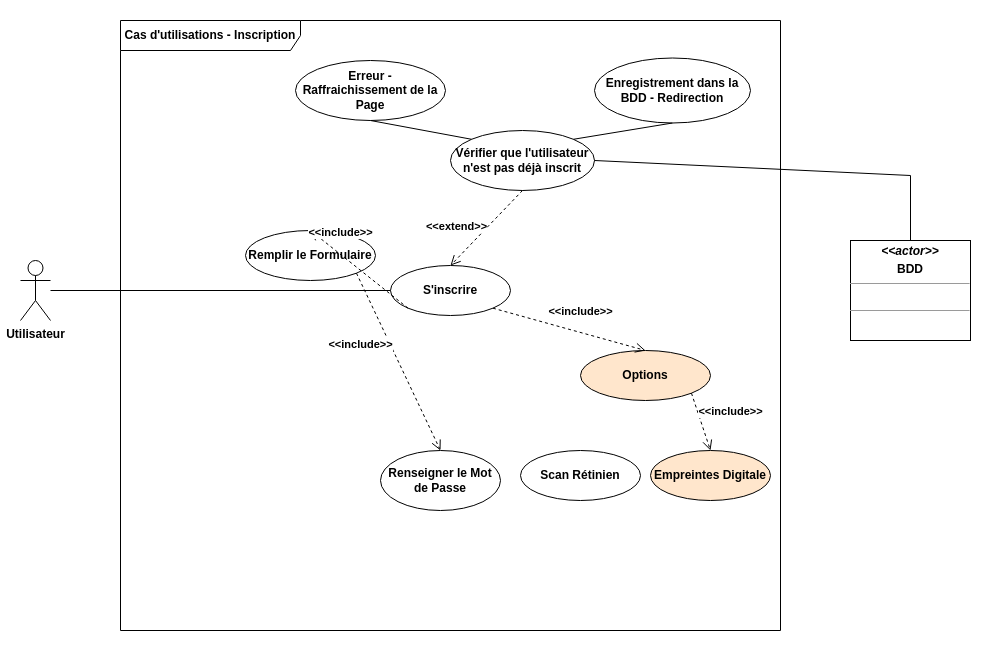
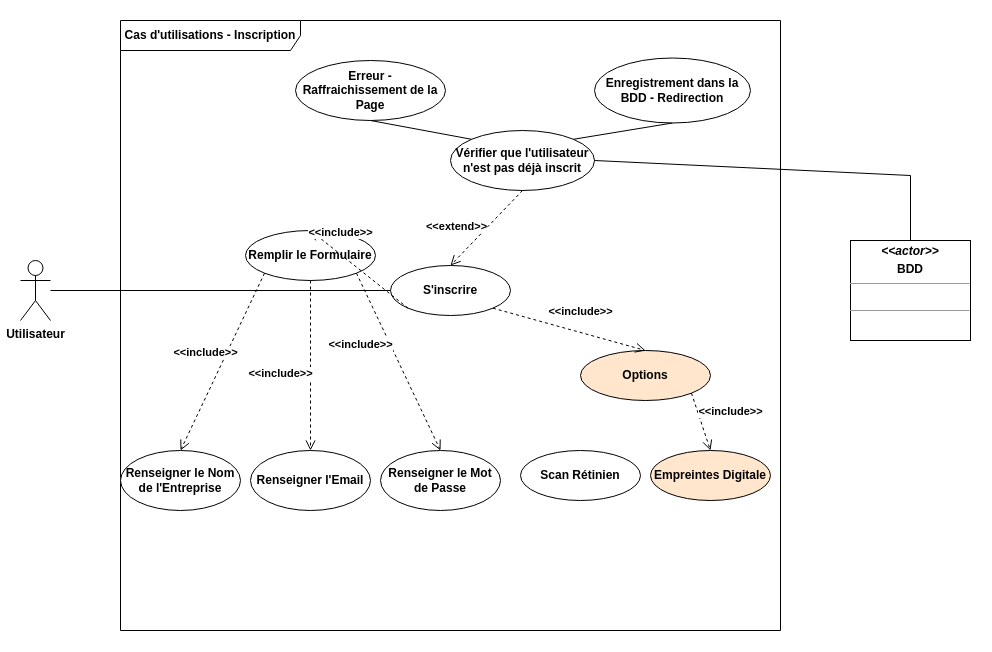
  <mxCell id="0" />
  <mxCell id="1" parent="0" />
  <mxCell id="2" value="&lt;span&gt;Cas d'utilisations - Inscription&lt;br&gt;&lt;/span&gt;" style="shape=umlFrame;whiteSpace=wrap;html=1;width=180;height=30;fontStyle=1" parent="1" vertex="1"><mxGeometry x="120" y="20" width="660" height="610" as="geometry" /></mxCell>
  <mxCell id="3" value="Utilisateur" style="shape=umlActor;verticalLabelPosition=bottom;verticalAlign=top;html=1;fontStyle=1" parent="1" vertex="1"><mxGeometry x="20" y="260" width="30" height="60" as="geometry" /></mxCell>
  <mxCell id="4" value="&lt;p style=&quot;margin:0px;margin-top:4px;text-align:center;&quot;&gt;&lt;i&gt;&amp;lt;&amp;lt;actor&amp;gt;&amp;gt;&lt;/i&gt;&lt;/p&gt;&lt;p style=&quot;margin:0px;margin-top:4px;text-align:center;&quot;&gt;&lt;span&gt;BDD&lt;/span&gt;&lt;br&gt;&lt;span&gt;&lt;/span&gt;&lt;/p&gt;&lt;hr size=&quot;1&quot;&gt;&lt;p style=&quot;margin:0px;margin-left:4px;&quot;&gt;&lt;br&gt;&lt;/p&gt;&lt;hr size=&quot;1&quot;&gt;" style="verticalAlign=top;align=left;overflow=fill;fontSize=12;fontFamily=Helvetica;html=1;fontStyle=1" parent="1" vertex="1"><mxGeometry x="850" y="240" width="120" height="100" as="geometry" /></mxCell>
  <mxCell id="5" value="S'inscrire" style="ellipse;whiteSpace=wrap;html=1;fontStyle=1" parent="1" vertex="1"><mxGeometry x="390" y="265" width="120" height="50" as="geometry" /></mxCell>
  <mxCell id="6" value="" style="endArrow=none;html=1;rounded=0;entryX=0;entryY=0.5;entryDx=0;entryDy=0;fontStyle=1" parent="1" source="3" target="5" edge="1"><mxGeometry width="50" height="50" relative="1" as="geometry"><mxPoint x="450" y="400" as="sourcePoint" /><mxPoint x="500" y="350" as="targetPoint" /></mxGeometry></mxCell>
  <mxCell id="7" value="Remplir le Formulaire" style="ellipse;whiteSpace=wrap;html=1;fontStyle=1" parent="1" vertex="1"><mxGeometry x="245" y="230" width="130" height="50" as="geometry" /></mxCell>
  <mxCell id="8" value="&lt;span&gt;Scan Rétinien&lt;/span&gt;" style="ellipse;whiteSpace=wrap;html=1;fontStyle=1" parent="1" vertex="1"><mxGeometry x="520" y="450" width="120" height="50" as="geometry" /></mxCell>
  <mxCell id="9" value="Empreintes Digitale" style="ellipse;whiteSpace=wrap;html=1;fontStyle=1;fillColor=#ffe6cc;" parent="1" vertex="1"><mxGeometry x="650" y="450" width="120" height="50" as="geometry" /></mxCell>
  <mxCell id="10" value="&lt;span&gt;Vérifier que l'utilisateur n'est pas déjà inscrit&lt;br&gt;&lt;/span&gt;" style="ellipse;whiteSpace=wrap;html=1;fontStyle=1" parent="1" vertex="1"><mxGeometry x="450" y="130" width="144" height="60" as="geometry" /></mxCell>
  <mxCell id="11" value="&lt;span&gt;Erreur - Raffraichissement de la Page&lt;/span&gt;" style="ellipse;whiteSpace=wrap;html=1;fontStyle=1" parent="1" vertex="1"><mxGeometry x="295" y="60" width="150" height="60" as="geometry" /></mxCell>
  <mxCell id="12" value="Enregistrement dans la BDD - Redirection" style="ellipse;whiteSpace=wrap;html=1;fontStyle=1" parent="1" vertex="1"><mxGeometry x="594" y="57.5" width="156" height="65" as="geometry" /></mxCell>
  <mxCell id="13" value="" style="endArrow=none;html=1;rounded=0;entryX=0.5;entryY=0;entryDx=0;entryDy=0;exitX=1;exitY=0.5;exitDx=0;exitDy=0;fontStyle=1" parent="1" source="10" target="4" edge="1"><mxGeometry width="50" height="50" relative="1" as="geometry"><mxPoint x="450" y="400" as="sourcePoint" /><mxPoint x="500" y="350" as="targetPoint" /><Array as="points"><mxPoint x="910" y="175" /></Array></mxGeometry></mxCell>
  <mxCell id="14" value="" style="endArrow=none;html=1;rounded=0;entryX=0.5;entryY=1;entryDx=0;entryDy=0;exitX=0;exitY=0;exitDx=0;exitDy=0;fontStyle=1" parent="1" source="10" target="11" edge="1"><mxGeometry width="50" height="50" relative="1" as="geometry"><mxPoint x="450" y="400" as="sourcePoint" /><mxPoint x="500" y="350" as="targetPoint" /></mxGeometry></mxCell>
  <mxCell id="15" value="" style="endArrow=none;html=1;rounded=0;entryX=1;entryY=0;entryDx=0;entryDy=0;exitX=0.5;exitY=1;exitDx=0;exitDy=0;fontStyle=1" parent="1" source="12" target="10" edge="1"><mxGeometry width="50" height="50" relative="1" as="geometry"><mxPoint x="450" y="400" as="sourcePoint" /><mxPoint x="500" y="350" as="targetPoint" /></mxGeometry></mxCell>
  <mxCell id="16" value="&amp;lt;&amp;lt;extend&amp;gt;&amp;gt;" style="html=1;verticalAlign=bottom;endArrow=open;dashed=1;endSize=8;rounded=0;exitX=0.5;exitY=1;exitDx=0;exitDy=0;entryX=0.5;entryY=0;entryDx=0;entryDy=0;fontStyle=1" parent="1" source="10" target="5" edge="1"><mxGeometry x="0.503" y="-16" relative="1" as="geometry"><mxPoint x="520" y="370" as="sourcePoint" /><mxPoint x="440" y="370" as="targetPoint" /><mxPoint as="offset" /></mxGeometry></mxCell>
  <mxCell id="17" value="&amp;lt;&amp;lt;include&amp;gt;&amp;gt;" style="html=1;verticalAlign=bottom;endArrow=open;dashed=1;endSize=8;rounded=0;exitX=0;exitY=1;exitDx=0;exitDy=0;entryX=0.5;entryY=0;entryDx=0;entryDy=0;fontStyle=1" parent="1" source="5" target="7" edge="1"><mxGeometry x="0.505" y="-10" relative="1" as="geometry"><mxPoint x="520" y="370" as="sourcePoint" /><mxPoint x="440" y="370" as="targetPoint" /><mxPoint as="offset" /></mxGeometry></mxCell>
+ <mxCell id="18" value="&lt;span&gt;Renseigner le Nom de l'Entreprise&lt;/span&gt;" style="ellipse;whiteSpace=wrap;html=1;fontStyle=1" parent="1" vertex="1"><mxGeometry x="120" y="450" width="120" height="60" as="geometry" /></mxCell>
  <mxCell id="19" value="&lt;span&gt;Renseigner le Mot de Passe&lt;br&gt;&lt;/span&gt;" style="ellipse;whiteSpace=wrap;html=1;fontStyle=1" parent="1" vertex="1"><mxGeometry x="380" y="450" width="120" height="60" as="geometry" /></mxCell>
  <mxCell id="20" value="Options" style="ellipse;whiteSpace=wrap;html=1;fontStyle=1;fillColor=#ffe6cc;" vertex="1" parent="1"><mxGeometry x="580" y="350" width="130" height="50" as="geometry" /></mxCell>
+ <mxCell id="21" value="&lt;span&gt;Renseigner l'Email&lt;br&gt;&lt;/span&gt;" style="ellipse;whiteSpace=wrap;html=1;fontStyle=1" vertex="1" parent="1"><mxGeometry x="250" y="450" width="120" height="60" as="geometry" /></mxCell>
  <mxCell id="22" value="&amp;lt;&amp;lt;include&amp;gt;&amp;gt;" style="html=1;verticalAlign=bottom;endArrow=open;dashed=1;endSize=8;rounded=0;exitX=1;exitY=1;exitDx=0;exitDy=0;entryX=0.5;entryY=0;entryDx=0;entryDy=0;fontStyle=1" edge="1" parent="1" source="5" target="20"><mxGeometry x="0.107" y="12" relative="1" as="geometry"><mxPoint x="490" y="380" as="sourcePoint" /><mxPoint x="410" y="380" as="targetPoint" /><mxPoint as="offset" /></mxGeometry></mxCell>
+ <mxCell id="23" value="&amp;lt;&amp;lt;include&amp;gt;&amp;gt;" style="html=1;verticalAlign=bottom;endArrow=open;dashed=1;endSize=8;rounded=0;entryX=0.5;entryY=0;entryDx=0;entryDy=0;exitX=0;exitY=1;exitDx=0;exitDy=0;fontStyle=1" edge="1" parent="1" source="7" target="18"><mxGeometry x="0.07" y="-16" relative="1" as="geometry"><mxPoint x="490" y="380" as="sourcePoint" /><mxPoint x="410" y="380" as="targetPoint" /><mxPoint as="offset" /></mxGeometry></mxCell>
+ <mxCell id="24" value="&amp;lt;&amp;lt;include&amp;gt;&amp;gt;" style="html=1;verticalAlign=bottom;endArrow=open;dashed=1;endSize=8;rounded=0;entryX=0.5;entryY=0;entryDx=0;entryDy=0;exitX=0.5;exitY=1;exitDx=0;exitDy=0;fontStyle=1" edge="1" parent="1" source="7" target="21"><mxGeometry x="0.2" y="-30" relative="1" as="geometry"><mxPoint x="490" y="380" as="sourcePoint" /><mxPoint x="410" y="380" as="targetPoint" /><mxPoint as="offset" /></mxGeometry></mxCell>
  <mxCell id="25" value="&amp;lt;&amp;lt;include&amp;gt;&amp;gt;" style="html=1;verticalAlign=bottom;endArrow=open;dashed=1;endSize=8;rounded=0;entryX=0.5;entryY=0;entryDx=0;entryDy=0;exitX=1;exitY=1;exitDx=0;exitDy=0;fontStyle=1" edge="1" parent="1" source="7" target="19"><mxGeometry x="-0.248" y="-31" relative="1" as="geometry"><mxPoint x="490" y="380" as="sourcePoint" /><mxPoint x="410" y="380" as="targetPoint" /><mxPoint as="offset" /></mxGeometry></mxCell>
  <mxCell id="26" value="&amp;lt;&amp;lt;include&amp;gt;&amp;gt;" style="html=1;verticalAlign=bottom;endArrow=open;dashed=1;endSize=8;rounded=0;exitX=1;exitY=1;exitDx=0;exitDy=0;entryX=0.5;entryY=0;entryDx=0;entryDy=0;fontStyle=1" edge="1" parent="1" source="20" target="9"><mxGeometry x="0.266" y="28" relative="1" as="geometry"><mxPoint x="490" y="380" as="sourcePoint" /><mxPoint x="410" y="380" as="targetPoint" /><mxPoint as="offset" /></mxGeometry></mxCell>
